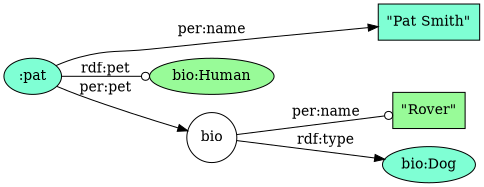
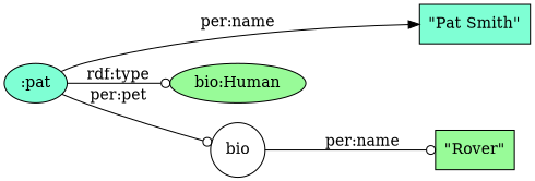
  digraph {
    rankdir=LR
    node [fillcolor=aquamarine style=filled]
    edge [arrowhead=odot]
    "\"Pat Smith\"" [shape=box]
    "\"Rover\"" [fillcolor=palegreen shape=box]
    n3 [label=":pat"]
    "bio:Human" [fillcolor=palegreen]
    n5 [fillcolor=white label=bio shape=circle]
-   "bio:Dog"
    subgraph sub_1 {
      rank=same
      "\"Pat Smith\""
      "\"Rover\""
    }
    n3 -> "\"Pat Smith\"" [arrowhead=normal label="per:name"]
-   n3 -> "bio:Human" [label="rdf:pet"]
-   n3 -> n5 [arrowhead=normal label="per:pet"]
+   n3 -> "bio:Human" [label="rdf:type"]
+   n3 -> n5 [label="per:pet"]
    n5 -> "\"Rover\"" [label="per:name"]
-   n5 -> "bio:Dog" [arrowhead=normal label="rdf:type"]
  }
